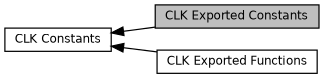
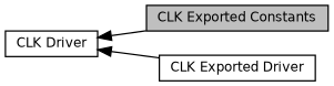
  digraph {
    rankdir=LR
    node [color=black fillcolor=white fontname=Helvetica fontsize=10 shape=box style=filled]
    edge [dir=back fontname=Helvetica fontsize=10 labelfontname=Helvetica labelfontsize=10 shape=plaintext style=solid]
-   n1 [height=0.2 label="CLK Constants" width=0.4]
+   n1 [height=0.2 label="CLK Driver" width=0.4]
    n2 [fillcolor=grey75 fontcolor=black height=0.2 label="CLK Exported Constants" width=0.4]
-   n3 [height=0.2 label="CLK Exported Functions" width=0.4]
+   n3 [height=0.2 label="CLK Exported Driver" width=0.4]
    n1 -> n2
    n1 -> n3
  }
